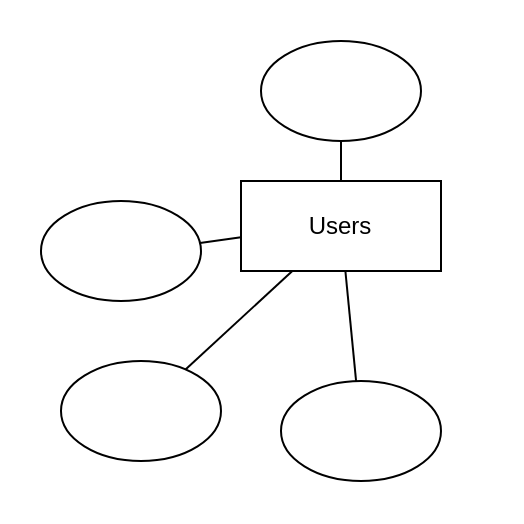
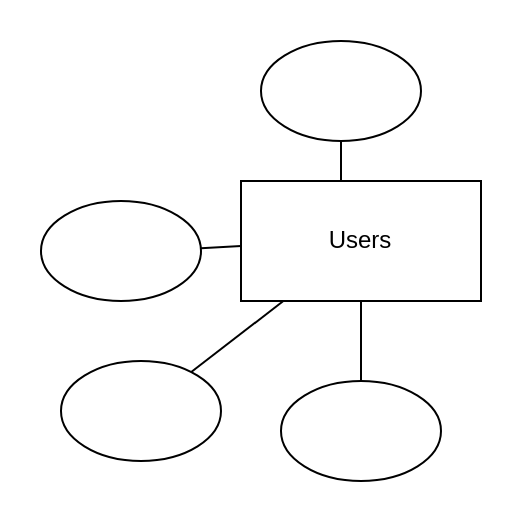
  <mxCell id="0" />
  <mxCell id="1" parent="0" />
  <mxCell id="2" style="rounded=0;orthogonalLoop=1;jettySize=auto;html=1;endArrow=none;endFill=0;" edge="1" parent="1" source="3" target="10"><mxGeometry relative="1" as="geometry" /></mxCell>
- <mxCell id="3" value="Users" style="rounded=0;whiteSpace=wrap;html=1;" vertex="1" parent="1"><mxGeometry x="120" y="90" width="100" height="45" as="geometry" /></mxCell>
+ <mxCell id="3" value="Users" style="rounded=0;whiteSpace=wrap;html=1;" vertex="1" parent="1"><mxGeometry x="120" y="90" width="120" height="60" as="geometry" /></mxCell>
  <mxCell id="4" style="edgeStyle=none;rounded=0;orthogonalLoop=1;jettySize=auto;html=1;endArrow=none;endFill=0;" edge="1" parent="1" source="5" target="3"><mxGeometry relative="1" as="geometry" /></mxCell>
  <mxCell id="5" value="" style="ellipse;whiteSpace=wrap;html=1;" vertex="1" parent="1"><mxGeometry x="20" y="100" width="80" height="50" as="geometry" /></mxCell>
  <mxCell id="6" style="edgeStyle=orthogonalEdgeStyle;rounded=0;orthogonalLoop=1;jettySize=auto;html=1;entryX=0.5;entryY=0;entryDx=0;entryDy=0;endArrow=none;endFill=0;" edge="1" parent="1" source="7" target="3"><mxGeometry relative="1" as="geometry" /></mxCell>
  <mxCell id="7" value="" style="ellipse;whiteSpace=wrap;html=1;" vertex="1" parent="1"><mxGeometry x="130" y="20" width="80" height="50" as="geometry" /></mxCell>
  <mxCell id="8" style="rounded=0;orthogonalLoop=1;jettySize=auto;html=1;endArrow=none;endFill=0;" edge="1" parent="1" source="9" target="3"><mxGeometry relative="1" as="geometry" /></mxCell>
  <mxCell id="9" value="" style="ellipse;whiteSpace=wrap;html=1;" vertex="1" parent="1"><mxGeometry x="30" y="180" width="80" height="50" as="geometry" /></mxCell>
  <mxCell id="10" value="" style="ellipse;whiteSpace=wrap;html=1;" vertex="1" parent="1"><mxGeometry x="140" y="190" width="80" height="50" as="geometry" /></mxCell>
